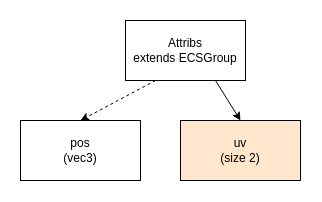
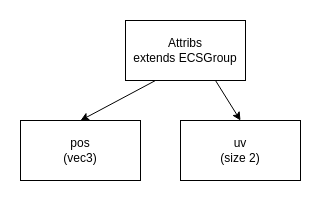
  <mxCell id="0" />
  <mxCell id="1" parent="0" />
- <mxCell id="2" style="rounded=0;orthogonalLoop=1;jettySize=auto;html=1;exitX=0.25;exitY=1;exitDx=0;exitDy=0;entryX=0.5;entryY=0;entryDx=0;entryDy=0;dashed=1;" edge="1" parent="1" source="4" target="5"><mxGeometry relative="1" as="geometry" /></mxCell>
+ <mxCell id="2" style="rounded=0;orthogonalLoop=1;jettySize=auto;html=1;exitX=0.25;exitY=1;exitDx=0;exitDy=0;entryX=0.5;entryY=0;entryDx=0;entryDy=0;" edge="1" parent="1" source="4" target="5"><mxGeometry relative="1" as="geometry" /></mxCell>
  <mxCell id="3" style="edgeStyle=none;rounded=0;orthogonalLoop=1;jettySize=auto;html=1;exitX=0.75;exitY=1;exitDx=0;exitDy=0;entryX=0.5;entryY=0;entryDx=0;entryDy=0;" edge="1" parent="1" source="4" target="6"><mxGeometry relative="1" as="geometry" /></mxCell>
  <mxCell id="4" value="Attribs&lt;br&gt;extends ECSGroup" style="rounded=0;whiteSpace=wrap;html=1;" vertex="1" parent="1"><mxGeometry x="125" y="20" width="120" height="60" as="geometry" /></mxCell>
  <mxCell id="5" value="pos&lt;br&gt;(vec3)" style="rounded=0;whiteSpace=wrap;html=1;" vertex="1" parent="1"><mxGeometry y="120" width="120" height="60" as="geometry" x="20" /></mxCell>
- <mxCell id="6" value="uv&lt;br&gt;(size 2)" style="rounded=0;whiteSpace=wrap;html=1;fillColor=#ffe6cc;" vertex="1" parent="1"><mxGeometry x="180" y="120" width="120" height="60" as="geometry" /></mxCell>
+ <mxCell id="6" value="uv&lt;br&gt;(size 2)" style="rounded=0;whiteSpace=wrap;html=1;" vertex="1" parent="1"><mxGeometry x="180" y="120" width="120" height="60" as="geometry" /></mxCell>
